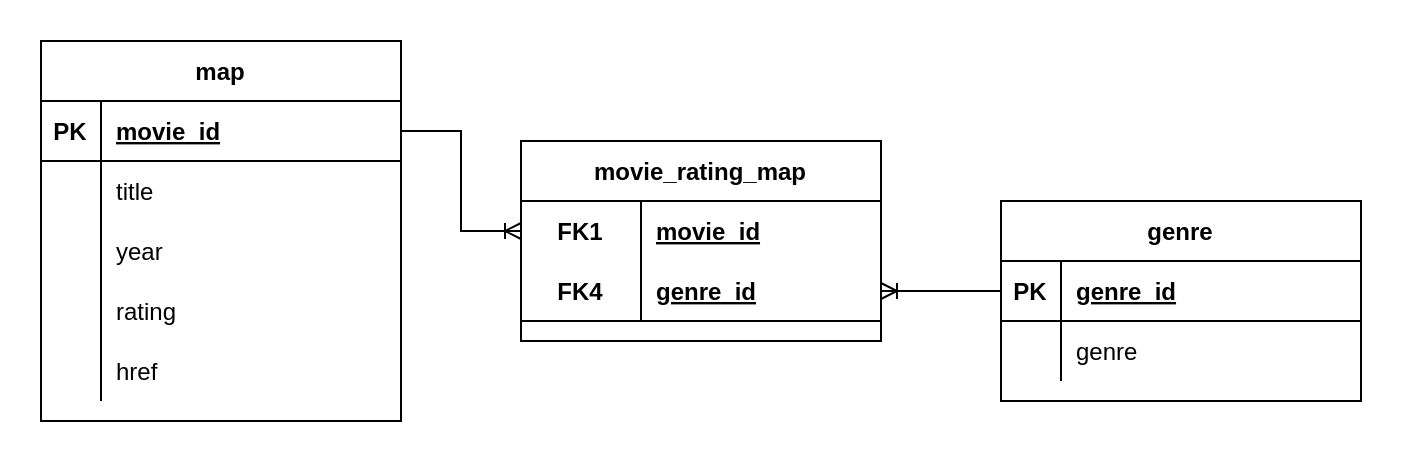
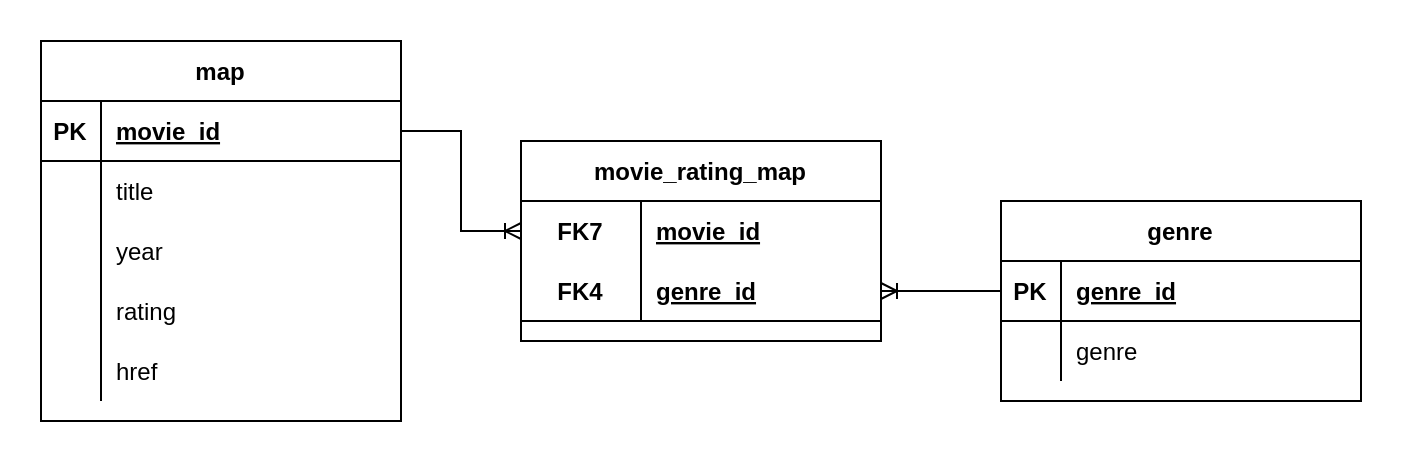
  <mxCell id="0" />
  <mxCell id="1" parent="0" />
  <mxCell id="2" value="map" style="shape=table;startSize=30;container=1;collapsible=1;childLayout=tableLayout;fixedRows=1;rowLines=0;fontStyle=1;align=center;resizeLast=1;" parent="1" vertex="1"><mxGeometry x="20" y="20" width="180" height="190" as="geometry" /></mxCell>
  <mxCell id="3" value="" style="shape=tableRow;horizontal=0;startSize=0;swimlaneHead=0;swimlaneBody=0;fillColor=none;collapsible=0;dropTarget=0;points=[[0,0.5],[1,0.5]];portConstraint=eastwest;top=0;left=0;right=0;bottom=1;" parent="2" vertex="1"><mxGeometry y="30" width="180" height="30" as="geometry" /></mxCell>
  <mxCell id="4" value="PK" style="shape=partialRectangle;connectable=0;fillColor=none;top=0;left=0;bottom=0;right=0;fontStyle=1;overflow=hidden;" parent="3" vertex="1"><mxGeometry width="30" height="30" as="geometry"><mxRectangle width="30" height="30" as="alternateBounds" /></mxGeometry></mxCell>
  <mxCell id="5" value="movie_id" style="shape=partialRectangle;connectable=0;fillColor=none;top=0;left=0;bottom=0;right=0;align=left;spacingLeft=6;fontStyle=5;overflow=hidden;" parent="3" vertex="1"><mxGeometry x="30" width="150" height="30" as="geometry"><mxRectangle width="150" height="30" as="alternateBounds" /></mxGeometry></mxCell>
  <mxCell id="6" value="" style="shape=tableRow;horizontal=0;startSize=0;swimlaneHead=0;swimlaneBody=0;fillColor=none;collapsible=0;dropTarget=0;points=[[0,0.5],[1,0.5]];portConstraint=eastwest;top=0;left=0;right=0;bottom=0;" vertex="1" parent="2"><mxGeometry y="60" width="180" height="30" as="geometry" /></mxCell>
  <mxCell id="7" value="" style="shape=partialRectangle;connectable=0;fillColor=none;top=0;left=0;bottom=0;right=0;editable=1;overflow=hidden;" vertex="1" parent="6"><mxGeometry width="30" height="30" as="geometry"><mxRectangle width="30" height="30" as="alternateBounds" /></mxGeometry></mxCell>
  <mxCell id="8" value="title" style="shape=partialRectangle;connectable=0;fillColor=none;top=0;left=0;bottom=0;right=0;align=left;spacingLeft=6;overflow=hidden;" vertex="1" parent="6"><mxGeometry x="30" width="150" height="30" as="geometry"><mxRectangle width="150" height="30" as="alternateBounds" /></mxGeometry></mxCell>
  <mxCell id="9" value="" style="shape=tableRow;horizontal=0;startSize=0;swimlaneHead=0;swimlaneBody=0;fillColor=none;collapsible=0;dropTarget=0;points=[[0,0.5],[1,0.5]];portConstraint=eastwest;top=0;left=0;right=0;bottom=0;" parent="2" vertex="1"><mxGeometry y="90" width="180" height="30" as="geometry" /></mxCell>
  <mxCell id="10" value="" style="shape=partialRectangle;connectable=0;fillColor=none;top=0;left=0;bottom=0;right=0;editable=1;overflow=hidden;" parent="9" vertex="1"><mxGeometry width="30" height="30" as="geometry"><mxRectangle width="30" height="30" as="alternateBounds" /></mxGeometry></mxCell>
  <mxCell id="11" value="year" style="shape=partialRectangle;connectable=0;fillColor=none;top=0;left=0;bottom=0;right=0;align=left;spacingLeft=6;overflow=hidden;" parent="9" vertex="1"><mxGeometry x="30" width="150" height="30" as="geometry"><mxRectangle width="150" height="30" as="alternateBounds" /></mxGeometry></mxCell>
  <mxCell id="12" value="" style="shape=tableRow;horizontal=0;startSize=0;swimlaneHead=0;swimlaneBody=0;fillColor=none;collapsible=0;dropTarget=0;points=[[0,0.5],[1,0.5]];portConstraint=eastwest;top=0;left=0;right=0;bottom=0;" parent="2" vertex="1"><mxGeometry y="120" width="180" height="30" as="geometry" /></mxCell>
  <mxCell id="13" value="" style="shape=partialRectangle;connectable=0;fillColor=none;top=0;left=0;bottom=0;right=0;editable=1;overflow=hidden;" parent="12" vertex="1"><mxGeometry width="30" height="30" as="geometry"><mxRectangle width="30" height="30" as="alternateBounds" /></mxGeometry></mxCell>
  <mxCell id="14" value="rating" style="shape=partialRectangle;connectable=0;fillColor=none;top=0;left=0;bottom=0;right=0;align=left;spacingLeft=6;overflow=hidden;" parent="12" vertex="1"><mxGeometry x="30" width="150" height="30" as="geometry"><mxRectangle width="150" height="30" as="alternateBounds" /></mxGeometry></mxCell>
  <mxCell id="15" value="" style="shape=tableRow;horizontal=0;startSize=0;swimlaneHead=0;swimlaneBody=0;fillColor=none;collapsible=0;dropTarget=0;points=[[0,0.5],[1,0.5]];portConstraint=eastwest;top=0;left=0;right=0;bottom=0;" parent="2" vertex="1"><mxGeometry y="150" width="180" height="30" as="geometry" /></mxCell>
  <mxCell id="16" value="" style="shape=partialRectangle;connectable=0;fillColor=none;top=0;left=0;bottom=0;right=0;editable=1;overflow=hidden;" parent="15" vertex="1"><mxGeometry width="30" height="30" as="geometry"><mxRectangle width="30" height="30" as="alternateBounds" /></mxGeometry></mxCell>
  <mxCell id="17" value="href" style="shape=partialRectangle;connectable=0;fillColor=none;top=0;left=0;bottom=0;right=0;align=left;spacingLeft=6;overflow=hidden;" parent="15" vertex="1"><mxGeometry x="30" width="150" height="30" as="geometry"><mxRectangle width="150" height="30" as="alternateBounds" /></mxGeometry></mxCell>
  <mxCell id="18" value="movie_rating_map" style="shape=table;startSize=30;container=1;collapsible=1;childLayout=tableLayout;fixedRows=1;rowLines=0;fontStyle=1;align=center;resizeLast=1;" parent="1" vertex="1"><mxGeometry x="260" y="70" width="180" height="100" as="geometry" /></mxCell>
  <mxCell id="19" value="" style="shape=tableRow;horizontal=0;startSize=0;swimlaneHead=0;swimlaneBody=0;fillColor=none;collapsible=0;dropTarget=0;points=[[0,0.5],[1,0.5]];portConstraint=eastwest;top=0;left=0;right=0;bottom=0;" parent="18" vertex="1"><mxGeometry y="30" width="180" height="30" as="geometry" /></mxCell>
- <mxCell id="20" value="FK1" style="shape=partialRectangle;connectable=0;fillColor=none;top=0;left=0;bottom=0;right=0;fontStyle=1;overflow=hidden;" parent="19" vertex="1"><mxGeometry width="60" height="30" as="geometry"><mxRectangle width="60" height="30" as="alternateBounds" /></mxGeometry></mxCell>
+ <mxCell id="20" value="FK7" style="shape=partialRectangle;connectable=0;fillColor=none;top=0;left=0;bottom=0;right=0;fontStyle=1;overflow=hidden;" parent="19" vertex="1"><mxGeometry width="60" height="30" as="geometry"><mxRectangle width="60" height="30" as="alternateBounds" /></mxGeometry></mxCell>
  <mxCell id="21" value="movie_id" style="shape=partialRectangle;connectable=0;fillColor=none;top=0;left=0;bottom=0;right=0;align=left;spacingLeft=6;fontStyle=5;overflow=hidden;" parent="19" vertex="1"><mxGeometry x="60" width="120" height="30" as="geometry"><mxRectangle width="120" height="30" as="alternateBounds" /></mxGeometry></mxCell>
  <mxCell id="22" value="" style="shape=tableRow;horizontal=0;startSize=0;swimlaneHead=0;swimlaneBody=0;fillColor=none;collapsible=0;dropTarget=0;points=[[0,0.5],[1,0.5]];portConstraint=eastwest;top=0;left=0;right=0;bottom=1;" parent="18" vertex="1"><mxGeometry y="60" width="180" height="30" as="geometry" /></mxCell>
  <mxCell id="23" value="FK4" style="shape=partialRectangle;connectable=0;fillColor=none;top=0;left=0;bottom=0;right=0;fontStyle=1;overflow=hidden;" parent="22" vertex="1"><mxGeometry width="60" height="30" as="geometry"><mxRectangle width="60" height="30" as="alternateBounds" /></mxGeometry></mxCell>
  <mxCell id="24" value="genre_id" style="shape=partialRectangle;connectable=0;fillColor=none;top=0;left=0;bottom=0;right=0;align=left;spacingLeft=6;fontStyle=5;overflow=hidden;" parent="22" vertex="1"><mxGeometry x="60" width="120" height="30" as="geometry"><mxRectangle width="120" height="30" as="alternateBounds" /></mxGeometry></mxCell>
  <mxCell id="25" value="genre" style="shape=table;startSize=30;container=1;collapsible=1;childLayout=tableLayout;fixedRows=1;rowLines=0;fontStyle=1;align=center;resizeLast=1;" parent="1" vertex="1"><mxGeometry x="500" y="100" width="180" height="100" as="geometry" /></mxCell>
  <mxCell id="26" value="" style="shape=tableRow;horizontal=0;startSize=0;swimlaneHead=0;swimlaneBody=0;fillColor=none;collapsible=0;dropTarget=0;points=[[0,0.5],[1,0.5]];portConstraint=eastwest;top=0;left=0;right=0;bottom=1;" parent="25" vertex="1"><mxGeometry y="30" width="180" height="30" as="geometry" /></mxCell>
  <mxCell id="27" value="PK" style="shape=partialRectangle;connectable=0;fillColor=none;top=0;left=0;bottom=0;right=0;fontStyle=1;overflow=hidden;" parent="26" vertex="1"><mxGeometry width="30" height="30" as="geometry"><mxRectangle width="30" height="30" as="alternateBounds" /></mxGeometry></mxCell>
  <mxCell id="28" value="genre_id" style="shape=partialRectangle;connectable=0;fillColor=none;top=0;left=0;bottom=0;right=0;align=left;spacingLeft=6;fontStyle=5;overflow=hidden;" parent="26" vertex="1"><mxGeometry x="30" width="150" height="30" as="geometry"><mxRectangle width="150" height="30" as="alternateBounds" /></mxGeometry></mxCell>
  <mxCell id="29" value="" style="shape=tableRow;horizontal=0;startSize=0;swimlaneHead=0;swimlaneBody=0;fillColor=none;collapsible=0;dropTarget=0;points=[[0,0.5],[1,0.5]];portConstraint=eastwest;top=0;left=0;right=0;bottom=0;" parent="25" vertex="1"><mxGeometry y="60" width="180" height="30" as="geometry" /></mxCell>
  <mxCell id="30" value="" style="shape=partialRectangle;connectable=0;fillColor=none;top=0;left=0;bottom=0;right=0;editable=1;overflow=hidden;" parent="29" vertex="1"><mxGeometry width="30" height="30" as="geometry"><mxRectangle width="30" height="30" as="alternateBounds" /></mxGeometry></mxCell>
  <mxCell id="31" value="genre" style="shape=partialRectangle;connectable=0;fillColor=none;top=0;left=0;bottom=0;right=0;align=left;spacingLeft=6;overflow=hidden;" parent="29" vertex="1"><mxGeometry x="30" width="150" height="30" as="geometry"><mxRectangle width="150" height="30" as="alternateBounds" /></mxGeometry></mxCell>
  <mxCell id="32" value="" style="edgeStyle=entityRelationEdgeStyle;fontSize=12;html=1;endArrow=ERoneToMany;rounded=0;exitX=1;exitY=0.5;exitDx=0;exitDy=0;entryX=0;entryY=0.5;entryDx=0;entryDy=0;" parent="1" source="3" target="19" edge="1"><mxGeometry width="100" height="100" relative="1" as="geometry"><mxPoint x="260" y="270" as="sourcePoint" /><mxPoint x="360" y="170" as="targetPoint" /></mxGeometry></mxCell>
  <mxCell id="33" value="" style="edgeStyle=entityRelationEdgeStyle;fontSize=12;html=1;endArrow=ERoneToMany;rounded=0;exitX=0;exitY=0.5;exitDx=0;exitDy=0;entryX=1;entryY=0.5;entryDx=0;entryDy=0;" parent="1" source="26" target="22" edge="1"><mxGeometry width="100" height="100" relative="1" as="geometry"><mxPoint x="320" y="240" as="sourcePoint" /><mxPoint x="380" y="240" as="targetPoint" /></mxGeometry></mxCell>
